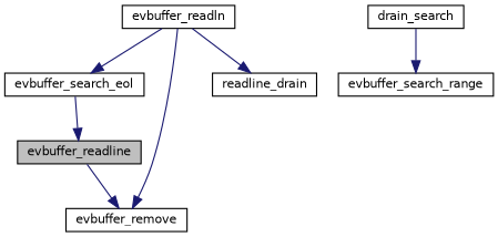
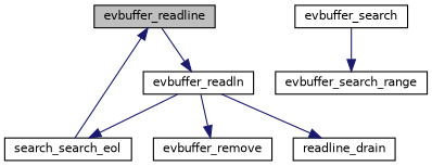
  digraph {
    rankdir=TB
    node [color=black fillcolor=white fontname=Helvetica fontsize=10 shape=record style=filled]
    edge [color=midnightblue fontname=Helvetica fontsize=10 labelfontname=Helvetica labelfontsize=10 style=solid]
    n1 [fillcolor=grey75 fontcolor=black height=0.2 label=evbuffer_readline width=0.4]
    n2 [height=0.2 label=evbuffer_readln width=0.4]
-   n3 [height=0.2 label=evbuffer_search_eol width=0.4]
+   n3 [height=0.2 label=search_search_eol width=0.4]
    n4 [height=0.2 label=evbuffer_remove width=0.4]
    n5 [height=0.2 label=readline_drain width=0.4]
-   n6 [height=0.2 label=drain_search width=0.4]
+   n6 [height=0.2 label=evbuffer_search width=0.4]
    n7 [height=0.2 label=evbuffer_search_range width=0.4]
-   n1 -> n4
+   n1 -> n2
    n2 -> n3
    n2 -> n4
    n2 -> n5
    n3 -> n1
    n6 -> n7
  }
